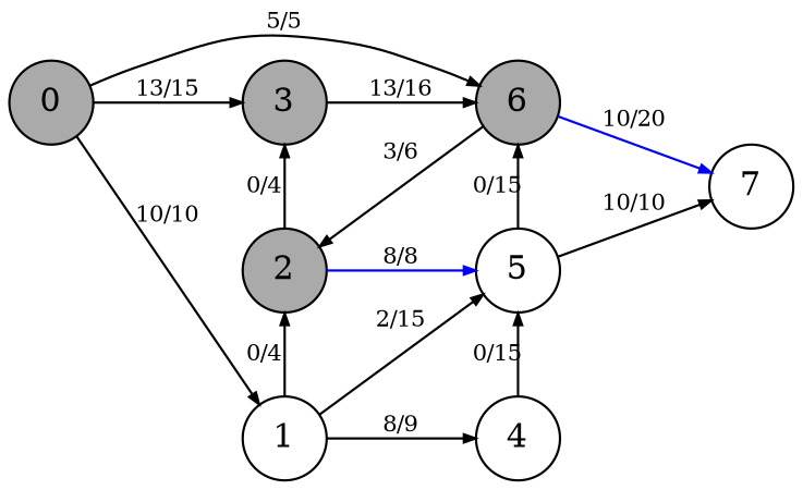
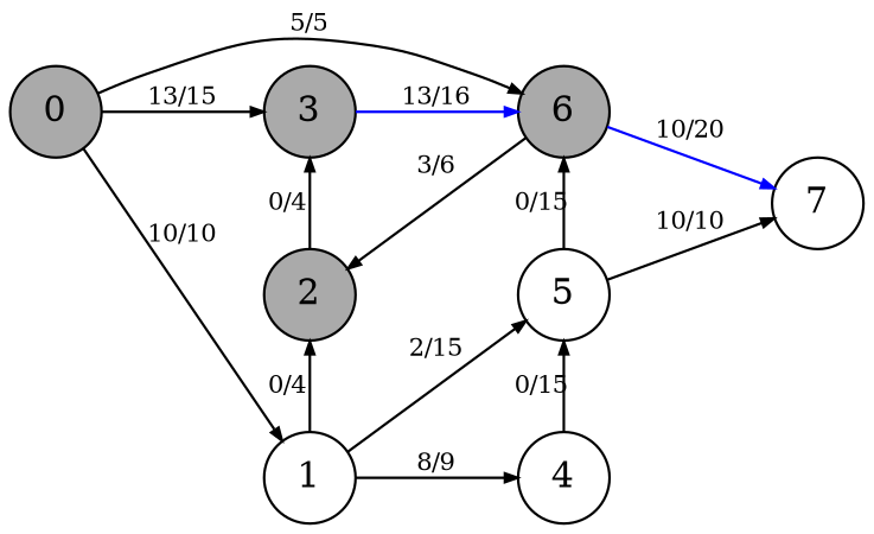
  digraph {
    rankdir=LR
    node [shape=circle]
    edge [arrowsize=0.5 fontsize=10]
    0 [fillcolor="#aaaaaa" style=filled]
    3 [fillcolor="#aaaaaa" style=filled]
    1
    6 [fillcolor="#aaaaaa" style=filled]
    2 [fillcolor="#aaaaaa" style=filled]
    5
    4
    7
    0 -> 3 [label="13/15"]
    0 -> 1 [color=black label="10/10"]
    0 -> 6 [label="5/5"]
-   3 -> 6 [label="13/16"]
+   3 -> 6 [label="13/16" color=blue]
    1 -> 2 [constraint=false label="0/4"]
    1 -> 5 [label="2/15"]
    1 -> 4 [label="8/9"]
    6 -> 2 [constraint=false label="3/6"]
    6 -> 7 [color=blue label="10/20"]
    2 -> 3 [constraint=false label="0/4"]
-   2 -> 5 [color=blue label="8/8"]
    5 -> 6 [constraint=false label="0/15"]
    5 -> 7 [label="10/10"]
    4 -> 5 [constraint=false label="0/15"]
  }
